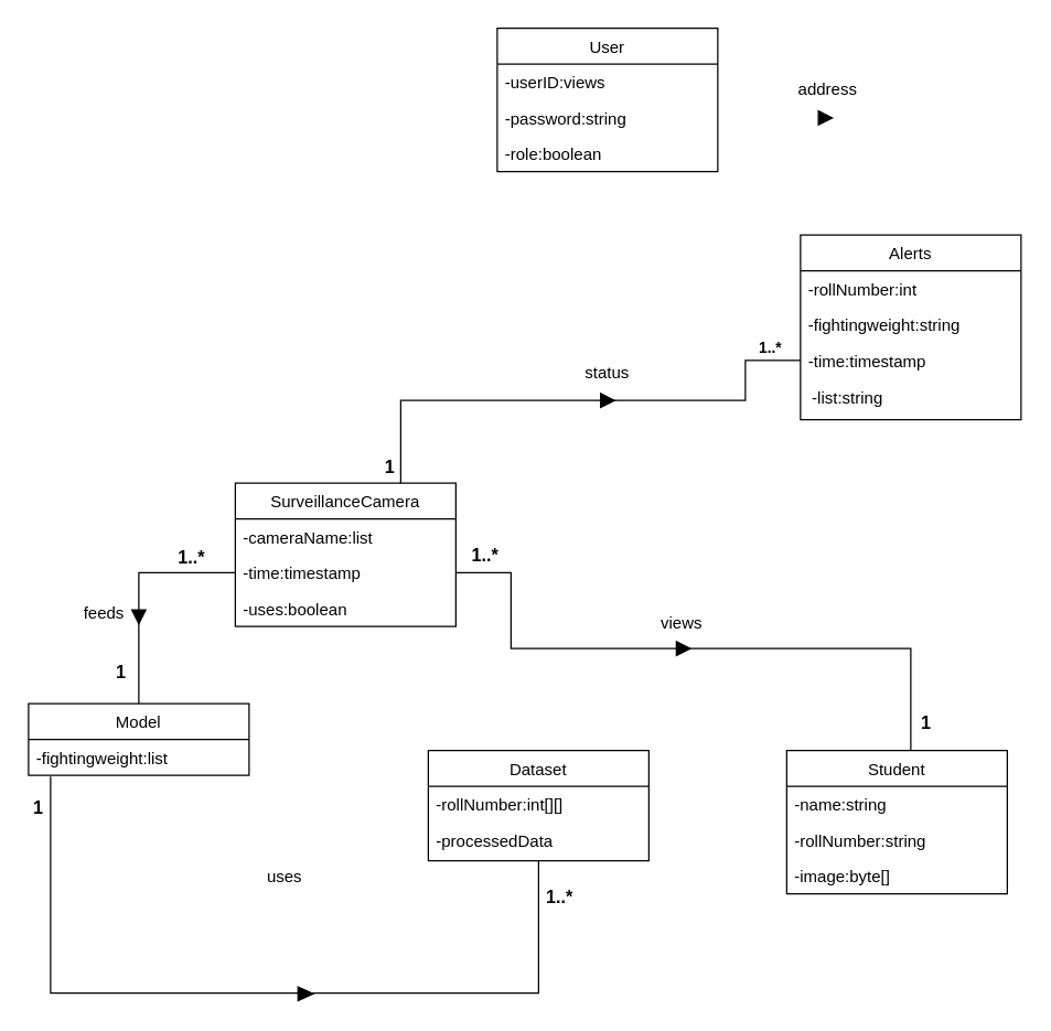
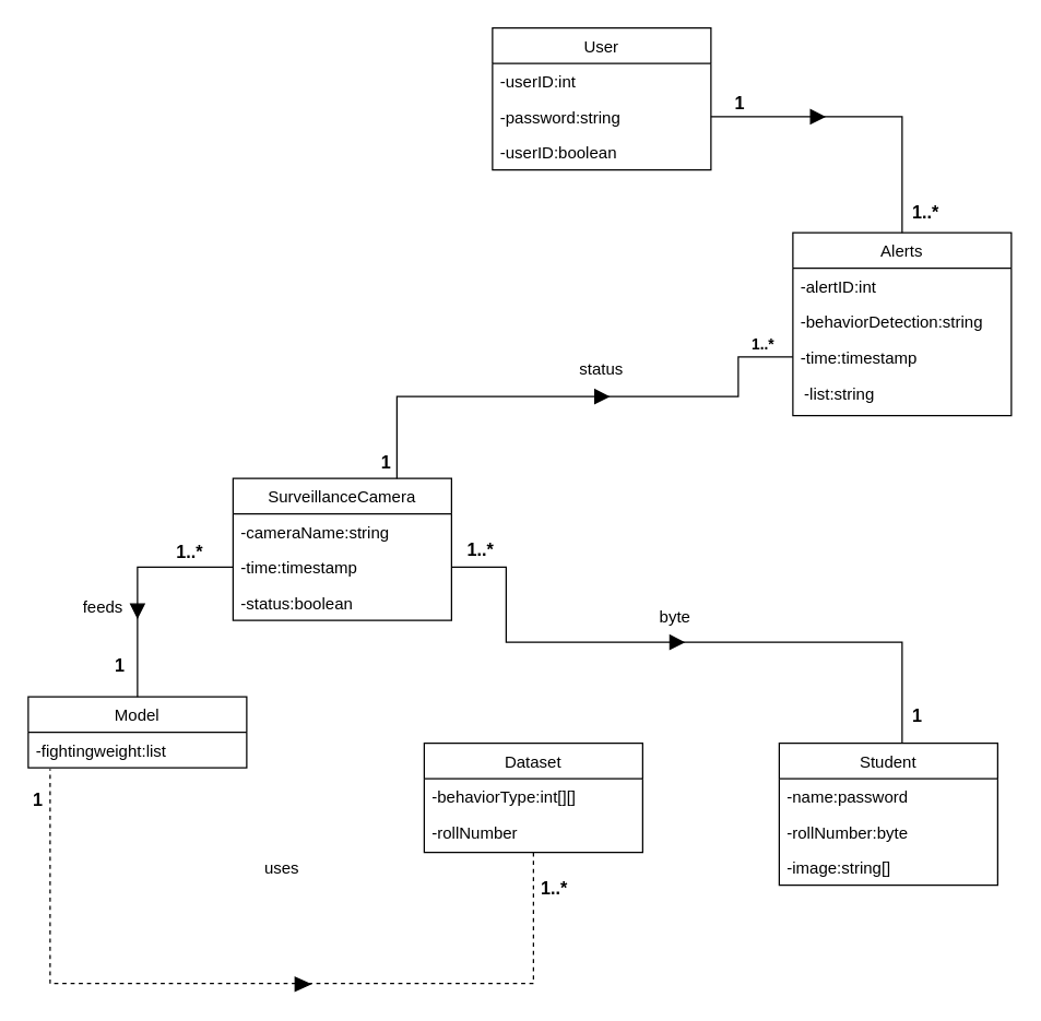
  <mxCell id="0" />
  <mxCell id="1" parent="0" />
  <mxCell id="2" value="User" style="swimlane;fontStyle=0;align=center;verticalAlign=top;childLayout=stackLayout;horizontal=1;startSize=26;horizontalStack=0;resizeParent=1;resizeLast=0;collapsible=1;marginBottom=0;rounded=0;shadow=0;strokeWidth=1;" parent="1" vertex="1"><mxGeometry x="360" y="20" width="160" height="104" as="geometry"><mxRectangle x="230" y="140" width="160" height="26" as="alternateBounds" /></mxGeometry></mxCell>
- <mxCell id="3" value="-userID:views" style="text;align=left;verticalAlign=top;spacingLeft=4;spacingRight=4;overflow=hidden;rotatable=0;points=[[0,0.5],[1,0.5]];portConstraint=eastwest;" parent="2" vertex="1"><mxGeometry y="26" width="160" height="26" as="geometry" /></mxCell>
+ <mxCell id="3" value="-userID:int" style="text;align=left;verticalAlign=top;spacingLeft=4;spacingRight=4;overflow=hidden;rotatable=0;points=[[0,0.5],[1,0.5]];portConstraint=eastwest;" parent="2" vertex="1"><mxGeometry y="26" width="160" height="26" as="geometry" /></mxCell>
  <mxCell id="4" value="-password:string" style="text;align=left;verticalAlign=top;spacingLeft=4;spacingRight=4;overflow=hidden;rotatable=0;points=[[0,0.5],[1,0.5]];portConstraint=eastwest;rounded=0;shadow=0;html=0;" parent="2" vertex="1"><mxGeometry y="52" width="160" height="26" as="geometry" /></mxCell>
- <mxCell id="5" value="-role:boolean" style="text;align=left;verticalAlign=top;spacingLeft=4;spacingRight=4;overflow=hidden;rotatable=0;points=[[0,0.5],[1,0.5]];portConstraint=eastwest;rounded=0;shadow=0;html=0;" parent="2" vertex="1"><mxGeometry y="78" width="160" height="26" as="geometry" /></mxCell>
+ <mxCell id="5" value="-userID:boolean" style="text;align=left;verticalAlign=top;spacingLeft=4;spacingRight=4;overflow=hidden;rotatable=0;points=[[0,0.5],[1,0.5]];portConstraint=eastwest;rounded=0;shadow=0;html=0;" parent="2" vertex="1"><mxGeometry y="78" width="160" height="26" as="geometry" /></mxCell>
  <mxCell id="6" value="Alerts" style="swimlane;fontStyle=0;align=center;verticalAlign=top;childLayout=stackLayout;horizontal=1;startSize=26;horizontalStack=0;resizeParent=1;resizeLast=0;collapsible=1;marginBottom=0;rounded=0;shadow=0;strokeWidth=1;" parent="1" vertex="1"><mxGeometry x="580" y="170" width="160" height="134" as="geometry"><mxRectangle x="230" y="140" width="160" height="26" as="alternateBounds" /></mxGeometry></mxCell>
- <mxCell id="7" value="-rollNumber:int" style="text;align=left;verticalAlign=top;spacingLeft=4;spacingRight=4;overflow=hidden;rotatable=0;points=[[0,0.5],[1,0.5]];portConstraint=eastwest;" parent="6" vertex="1"><mxGeometry y="26" width="160" height="26" as="geometry" /></mxCell>
- <mxCell id="8" value="-fightingweight:string" style="text;align=left;verticalAlign=top;spacingLeft=4;spacingRight=4;overflow=hidden;rotatable=0;points=[[0,0.5],[1,0.5]];portConstraint=eastwest;rounded=0;shadow=0;html=0;" parent="6" vertex="1"><mxGeometry y="52" width="160" height="26" as="geometry" /></mxCell>
+ <mxCell id="7" value="-alertID:int" style="text;align=left;verticalAlign=top;spacingLeft=4;spacingRight=4;overflow=hidden;rotatable=0;points=[[0,0.5],[1,0.5]];portConstraint=eastwest;" parent="6" vertex="1"><mxGeometry y="26" width="160" height="26" as="geometry" /></mxCell>
+ <mxCell id="8" value="-behaviorDetection:string" style="text;align=left;verticalAlign=top;spacingLeft=4;spacingRight=4;overflow=hidden;rotatable=0;points=[[0,0.5],[1,0.5]];portConstraint=eastwest;rounded=0;shadow=0;html=0;" parent="6" vertex="1"><mxGeometry y="52" width="160" height="26" as="geometry" /></mxCell>
  <mxCell id="9" value="-time:timestamp" style="text;align=left;verticalAlign=top;spacingLeft=4;spacingRight=4;overflow=hidden;rotatable=0;points=[[0,0.5],[1,0.5]];portConstraint=eastwest;rounded=0;shadow=0;html=0;" parent="6" vertex="1"><mxGeometry y="78" width="160" height="26" as="geometry" /></mxCell>
  <mxCell id="10" value="&amp;nbsp; -list:string" style="text;html=1;align=left;verticalAlign=middle;whiteSpace=wrap;rounded=0;" parent="6" vertex="1"><mxGeometry y="104" width="160" height="30" as="geometry" /></mxCell>
  <mxCell id="11" value="SurveillanceCamera" style="swimlane;fontStyle=0;align=center;verticalAlign=top;childLayout=stackLayout;horizontal=1;startSize=26;horizontalStack=0;resizeParent=1;resizeLast=0;collapsible=1;marginBottom=0;rounded=0;shadow=0;strokeWidth=1;" parent="1" vertex="1"><mxGeometry x="170" y="350" width="160" height="104" as="geometry"><mxRectangle x="230" y="140" width="160" height="26" as="alternateBounds" /></mxGeometry></mxCell>
- <mxCell id="12" value="-cameraName:list" style="text;align=left;verticalAlign=top;spacingLeft=4;spacingRight=4;overflow=hidden;rotatable=0;points=[[0,0.5],[1,0.5]];portConstraint=eastwest;" parent="11" vertex="1"><mxGeometry y="26" width="160" height="26" as="geometry" /></mxCell>
+ <mxCell id="12" value="-cameraName:string" style="text;align=left;verticalAlign=top;spacingLeft=4;spacingRight=4;overflow=hidden;rotatable=0;points=[[0,0.5],[1,0.5]];portConstraint=eastwest;" parent="11" vertex="1"><mxGeometry y="26" width="160" height="26" as="geometry" /></mxCell>
  <mxCell id="13" value="-time:timestamp" style="text;align=left;verticalAlign=top;spacingLeft=4;spacingRight=4;overflow=hidden;rotatable=0;points=[[0,0.5],[1,0.5]];portConstraint=eastwest;rounded=0;shadow=0;html=0;" parent="11" vertex="1"><mxGeometry y="52" width="160" height="26" as="geometry" /></mxCell>
- <mxCell id="14" value="-uses:boolean" style="text;align=left;verticalAlign=top;spacingLeft=4;spacingRight=4;overflow=hidden;rotatable=0;points=[[0,0.5],[1,0.5]];portConstraint=eastwest;rounded=0;shadow=0;html=0;" parent="11" vertex="1"><mxGeometry y="78" width="160" height="26" as="geometry" /></mxCell>
+ <mxCell id="14" value="-status:boolean" style="text;align=left;verticalAlign=top;spacingLeft=4;spacingRight=4;overflow=hidden;rotatable=0;points=[[0,0.5],[1,0.5]];portConstraint=eastwest;rounded=0;shadow=0;html=0;" parent="11" vertex="1"><mxGeometry y="78" width="160" height="26" as="geometry" /></mxCell>
  <mxCell id="15" style="edgeStyle=orthogonalEdgeStyle;rounded=0;orthogonalLoop=1;jettySize=auto;html=1;exitX=0.5;exitY=0;exitDx=0;exitDy=0;entryX=1;entryY=0.5;entryDx=0;entryDy=0;endArrow=none;endFill=0;" parent="1" source="18" target="13" edge="1"><mxGeometry relative="1" as="geometry"><Array as="points"><mxPoint x="660" y="544" /><mxPoint x="660" y="470" /><mxPoint x="370" y="470" /><mxPoint x="370" y="415" /></Array></mxGeometry></mxCell>
  <mxCell id="16" value="&lt;b&gt;&lt;font style=&quot;font-size: 13px;&quot;&gt;1&lt;/font&gt;&lt;/b&gt;" style="edgeLabel;html=1;align=center;verticalAlign=middle;resizable=0;points=[];" parent="15" vertex="1" connectable="0"><mxGeometry x="-0.869" relative="1" as="geometry"><mxPoint x="10" as="offset" /></mxGeometry></mxCell>
  <mxCell id="17" value="&lt;b&gt;&lt;font style=&quot;font-size: 13px;&quot;&gt;1..*&lt;/font&gt;&lt;/b&gt;" style="edgeLabel;html=1;align=center;verticalAlign=middle;resizable=0;points=[];" parent="15" vertex="1" connectable="0"><mxGeometry x="0.914" y="-1" relative="1" as="geometry"><mxPoint y="-13" as="offset" /></mxGeometry></mxCell>
  <mxCell id="18" value="Student" style="swimlane;fontStyle=0;align=center;verticalAlign=top;childLayout=stackLayout;horizontal=1;startSize=26;horizontalStack=0;resizeParent=1;resizeLast=0;collapsible=1;marginBottom=0;rounded=0;shadow=0;strokeWidth=1;" parent="1" vertex="1"><mxGeometry x="570" y="544" width="160" height="104" as="geometry"><mxRectangle x="230" y="140" width="160" height="26" as="alternateBounds" /></mxGeometry></mxCell>
- <mxCell id="19" value="-name:string" style="text;align=left;verticalAlign=top;spacingLeft=4;spacingRight=4;overflow=hidden;rotatable=0;points=[[0,0.5],[1,0.5]];portConstraint=eastwest;" parent="18" vertex="1"><mxGeometry y="26" width="160" height="26" as="geometry" /></mxCell>
- <mxCell id="20" value="-rollNumber:string" style="text;align=left;verticalAlign=top;spacingLeft=4;spacingRight=4;overflow=hidden;rotatable=0;points=[[0,0.5],[1,0.5]];portConstraint=eastwest;rounded=0;shadow=0;html=0;" parent="18" vertex="1"><mxGeometry y="52" width="160" height="26" as="geometry" /></mxCell>
- <mxCell id="21" value="-image:byte[]" style="text;align=left;verticalAlign=top;spacingLeft=4;spacingRight=4;overflow=hidden;rotatable=0;points=[[0,0.5],[1,0.5]];portConstraint=eastwest;rounded=0;shadow=0;html=0;" parent="18" vertex="1"><mxGeometry y="78" width="160" height="26" as="geometry" /></mxCell>
+ <mxCell id="19" value="-name:password" style="text;align=left;verticalAlign=top;spacingLeft=4;spacingRight=4;overflow=hidden;rotatable=0;points=[[0,0.5],[1,0.5]];portConstraint=eastwest;" parent="18" vertex="1"><mxGeometry y="26" width="160" height="26" as="geometry" /></mxCell>
+ <mxCell id="20" value="-rollNumber:byte" style="text;align=left;verticalAlign=top;spacingLeft=4;spacingRight=4;overflow=hidden;rotatable=0;points=[[0,0.5],[1,0.5]];portConstraint=eastwest;rounded=0;shadow=0;html=0;" parent="18" vertex="1"><mxGeometry y="52" width="160" height="26" as="geometry" /></mxCell>
+ <mxCell id="21" value="-image:string[]" style="text;align=left;verticalAlign=top;spacingLeft=4;spacingRight=4;overflow=hidden;rotatable=0;points=[[0,0.5],[1,0.5]];portConstraint=eastwest;rounded=0;shadow=0;html=0;" parent="18" vertex="1"><mxGeometry y="78" width="160" height="26" as="geometry" /></mxCell>
  <mxCell id="22" value="Dataset" style="swimlane;fontStyle=0;align=center;verticalAlign=top;childLayout=stackLayout;horizontal=1;startSize=26;horizontalStack=0;resizeParent=1;resizeLast=0;collapsible=1;marginBottom=0;rounded=0;shadow=0;strokeWidth=1;" parent="1" vertex="1"><mxGeometry x="310" y="544" width="160" height="80" as="geometry"><mxRectangle x="230" y="140" width="160" height="26" as="alternateBounds" /></mxGeometry></mxCell>
- <mxCell id="23" value="-rollNumber:int[][]" style="text;align=left;verticalAlign=top;spacingLeft=4;spacingRight=4;overflow=hidden;rotatable=0;points=[[0,0.5],[1,0.5]];portConstraint=eastwest;" parent="22" vertex="1"><mxGeometry y="26" width="160" height="26" as="geometry" /></mxCell>
- <mxCell id="24" value="-processedData" style="text;align=left;verticalAlign=top;spacingLeft=4;spacingRight=4;overflow=hidden;rotatable=0;points=[[0,0.5],[1,0.5]];portConstraint=eastwest;rounded=0;shadow=0;html=0;" parent="22" vertex="1"><mxGeometry y="52" width="160" height="26" as="geometry" /></mxCell>
+ <mxCell id="23" value="-behaviorType:int[][]" style="text;align=left;verticalAlign=top;spacingLeft=4;spacingRight=4;overflow=hidden;rotatable=0;points=[[0,0.5],[1,0.5]];portConstraint=eastwest;" parent="22" vertex="1"><mxGeometry y="26" width="160" height="26" as="geometry" /></mxCell>
+ <mxCell id="24" value="-rollNumber" style="text;align=left;verticalAlign=top;spacingLeft=4;spacingRight=4;overflow=hidden;rotatable=0;points=[[0,0.5],[1,0.5]];portConstraint=eastwest;rounded=0;shadow=0;html=0;" parent="22" vertex="1"><mxGeometry y="52" width="160" height="26" as="geometry" /></mxCell>
  <mxCell id="25" value="Model" style="swimlane;fontStyle=0;align=center;verticalAlign=top;childLayout=stackLayout;horizontal=1;startSize=26;horizontalStack=0;resizeParent=1;resizeLast=0;collapsible=1;marginBottom=0;rounded=0;shadow=0;strokeWidth=1;" parent="1" vertex="1"><mxGeometry x="20" y="510" width="160" height="52" as="geometry"><mxRectangle x="230" y="140" width="160" height="26" as="alternateBounds" /></mxGeometry></mxCell>
  <mxCell id="26" value="-fightingweight:list" style="text;align=left;verticalAlign=top;spacingLeft=4;spacingRight=4;overflow=hidden;rotatable=0;points=[[0,0.5],[1,0.5]];portConstraint=eastwest;" parent="25" vertex="1"><mxGeometry y="26" width="160" height="26" as="geometry" /></mxCell>
+ <mxCell id="27" style="edgeStyle=orthogonalEdgeStyle;rounded=0;orthogonalLoop=1;jettySize=auto;html=1;exitX=1;exitY=0.5;exitDx=0;exitDy=0;entryX=0.5;entryY=0;entryDx=0;entryDy=0;endArrow=none;endFill=0;" parent="1" source="4" target="6" edge="1"><mxGeometry relative="1" as="geometry" /></mxCell>
+ <mxCell id="28" value="&lt;b&gt;&lt;font style=&quot;font-size: 13px;&quot;&gt;1&lt;/font&gt;&lt;/b&gt;" style="edgeLabel;html=1;align=center;verticalAlign=middle;resizable=0;points=[];" parent="27" vertex="1" connectable="0"><mxGeometry x="-0.826" y="-4" relative="1" as="geometry"><mxPoint y="-15" as="offset" /></mxGeometry></mxCell>
+ <mxCell id="29" value="&lt;b&gt;&lt;font style=&quot;font-size: 13px;&quot;&gt;1..*&lt;/font&gt;&lt;/b&gt;" style="edgeLabel;html=1;align=center;verticalAlign=middle;resizable=0;points=[];" parent="27" vertex="1" connectable="0"><mxGeometry x="0.854" y="2" relative="1" as="geometry"><mxPoint x="14" as="offset" /></mxGeometry></mxCell>
  <mxCell id="30" style="edgeStyle=orthogonalEdgeStyle;rounded=0;orthogonalLoop=1;jettySize=auto;html=1;exitX=0;exitY=0.5;exitDx=0;exitDy=0;entryX=0.5;entryY=0;entryDx=0;entryDy=0;endArrow=none;endFill=0;" parent="1" source="13" target="25" edge="1"><mxGeometry relative="1" as="geometry" /></mxCell>
  <mxCell id="31" value="&lt;b&gt;&lt;font style=&quot;font-size: 13px;&quot;&gt;1..*&lt;/font&gt;&lt;/b&gt;" style="edgeLabel;html=1;align=center;verticalAlign=middle;resizable=0;points=[];" parent="30" vertex="1" connectable="0"><mxGeometry x="-0.594" relative="1" as="geometry"><mxPoint y="-12" as="offset" /></mxGeometry></mxCell>
  <mxCell id="32" value="&lt;b&gt;&lt;font style=&quot;font-size: 13px;&quot;&gt;1&lt;/font&gt;&lt;/b&gt;" style="edgeLabel;html=1;align=center;verticalAlign=middle;resizable=0;points=[];" parent="30" vertex="1" connectable="0"><mxGeometry x="0.706" y="-2" relative="1" as="geometry"><mxPoint x="-12" as="offset" /></mxGeometry></mxCell>
- <mxCell id="33" style="edgeStyle=orthogonalEdgeStyle;rounded=0;orthogonalLoop=1;jettySize=auto;html=1;exitX=0.5;exitY=1;exitDx=0;exitDy=0;entryX=0.1;entryY=1.038;entryDx=0;entryDy=0;entryPerimeter=0;endArrow=none;endFill=0;" parent="1" source="22" target="26" edge="1"><mxGeometry relative="1" as="geometry"><Array as="points"><mxPoint x="390" y="720" /><mxPoint x="36" y="720" /></Array></mxGeometry></mxCell>
+ <mxCell id="33" style="edgeStyle=orthogonalEdgeStyle;rounded=0;orthogonalLoop=1;jettySize=auto;html=1;exitX=0.5;exitY=1;exitDx=0;exitDy=0;entryX=0.1;entryY=1.038;entryDx=0;entryDy=0;entryPerimeter=0;endArrow=none;endFill=0;dashed=1;" parent="1" source="22" target="26" edge="1"><mxGeometry relative="1" as="geometry"><Array as="points"><mxPoint x="390" y="720" /><mxPoint x="36" y="720" /></Array></mxGeometry></mxCell>
  <mxCell id="34" value="&lt;b&gt;&lt;font style=&quot;font-size: 13px;&quot;&gt;1&lt;/font&gt;&lt;/b&gt;" style="edgeLabel;html=1;align=center;verticalAlign=middle;resizable=0;points=[];" parent="33" vertex="1" connectable="0"><mxGeometry x="0.931" relative="1" as="geometry"><mxPoint x="-10" as="offset" /></mxGeometry></mxCell>
  <mxCell id="35" value="&lt;b&gt;&lt;font style=&quot;font-size: 13px;&quot;&gt;1..*&lt;/font&gt;&lt;/b&gt;" style="edgeLabel;html=1;align=center;verticalAlign=middle;resizable=0;points=[];" parent="33" vertex="1" connectable="0"><mxGeometry x="-0.916" relative="1" as="geometry"><mxPoint x="14" as="offset" /></mxGeometry></mxCell>
  <mxCell id="36" style="edgeStyle=orthogonalEdgeStyle;rounded=0;orthogonalLoop=1;jettySize=auto;html=1;exitX=0;exitY=0.5;exitDx=0;exitDy=0;entryX=0.75;entryY=0;entryDx=0;entryDy=0;endArrow=none;endFill=0;" parent="1" source="9" target="11" edge="1"><mxGeometry relative="1" as="geometry"><Array as="points"><mxPoint x="540" y="261" /><mxPoint x="540" y="290" /><mxPoint x="290" y="290" /></Array></mxGeometry></mxCell>
  <mxCell id="37" value="1" style="edgeLabel;html=1;align=center;verticalAlign=middle;resizable=0;points=[];fontStyle=1;fontSize=13;" parent="36" vertex="1" connectable="0"><mxGeometry x="0.934" y="-2" relative="1" as="geometry"><mxPoint x="-7" as="offset" /></mxGeometry></mxCell>
  <mxCell id="38" value="&lt;b&gt;1..*&lt;/b&gt;" style="edgeLabel;html=1;align=center;verticalAlign=middle;resizable=0;points=[];" parent="36" vertex="1" connectable="0"><mxGeometry x="-0.876" y="1" relative="1" as="geometry"><mxPoint y="-11" as="offset" /></mxGeometry></mxCell>
  <mxCell id="39" value="" style="triangle;whiteSpace=wrap;html=1;fillColor=#000000;" parent="1" vertex="1"><mxGeometry x="593" y="80" width="10" height="10" as="geometry" /></mxCell>
- <mxCell id="40" value="address" style="text;html=1;align=center;verticalAlign=middle;whiteSpace=wrap;rounded=0;" parent="1" vertex="1"><mxGeometry x="570" y="50" width="60" height="30" as="geometry" /></mxCell>
  <mxCell id="41" value="" style="triangle;whiteSpace=wrap;html=1;fillColor=#000000;rotation=90;direction=east;" parent="1" vertex="1"><mxGeometry x="95" y="442" width="10" height="10" as="geometry" /></mxCell>
  <mxCell id="42" value="" style="triangle;whiteSpace=wrap;html=1;fillColor=#000000;rotation=90;direction=north;" parent="1" vertex="1"><mxGeometry x="435" y="285" width="10" height="10" as="geometry" /></mxCell>
  <mxCell id="43" value="status" style="text;html=1;align=center;verticalAlign=middle;whiteSpace=wrap;rounded=0;" parent="1" vertex="1"><mxGeometry x="410" y="255" width="60" height="30" as="geometry" /></mxCell>
  <mxCell id="44" value="" style="triangle;whiteSpace=wrap;html=1;fillColor=#000000;rotation=90;direction=north;" parent="1" vertex="1"><mxGeometry x="490" y="465" width="10" height="10" as="geometry" /></mxCell>
- <mxCell id="45" value="views" style="text;html=1;align=center;verticalAlign=middle;whiteSpace=wrap;rounded=0;" parent="1" vertex="1"><mxGeometry x="464" y="437" width="60" height="30" as="geometry" /></mxCell>
+ <mxCell id="45" value="byte" style="text;html=1;align=center;verticalAlign=middle;whiteSpace=wrap;rounded=0;" parent="1" vertex="1"><mxGeometry x="464" y="437" width="60" height="30" as="geometry" /></mxCell>
  <mxCell id="46" value="feeds" style="text;html=1;align=center;verticalAlign=middle;whiteSpace=wrap;rounded=0;" parent="1" vertex="1"><mxGeometry x="45" y="430" width="60" height="30" as="geometry" /></mxCell>
  <mxCell id="47" value="" style="triangle;whiteSpace=wrap;html=1;fillColor=#000000;rotation=90;direction=north;" parent="1" vertex="1"><mxGeometry x="216" y="715" width="10" height="11" as="geometry" /></mxCell>
  <mxCell id="48" value="uses" style="text;html=1;align=center;verticalAlign=middle;whiteSpace=wrap;rounded=0;" parent="1" vertex="1"><mxGeometry x="176" y="621" width="60" height="30" as="geometry" /></mxCell>
